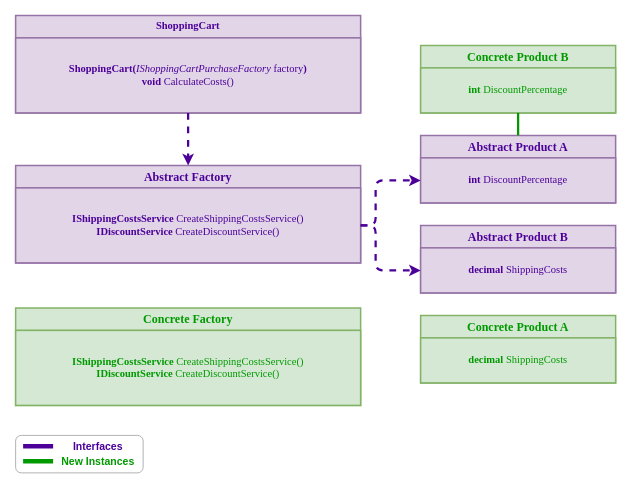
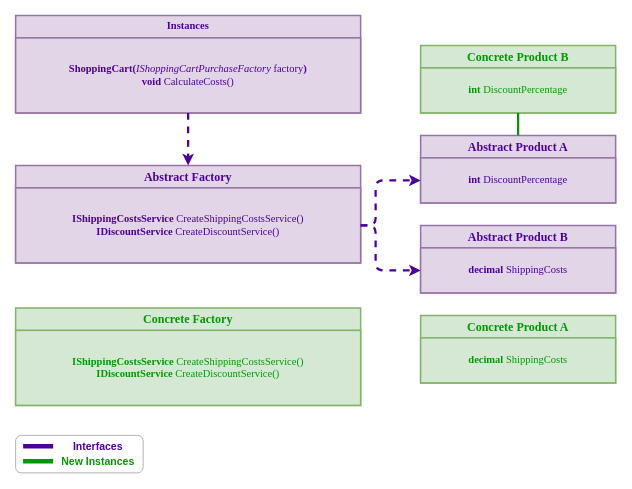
  <mxCell id="0" />
  <mxCell id="1" parent="0" />
  <mxCell id="2" value="" style="rounded=1;whiteSpace=wrap;html=1;strokeColor=#999999;" parent="1" vertex="1"><mxGeometry x="20" y="580" width="170" height="50" as="geometry" /></mxCell>
- <mxCell id="3" value="&lt;font color=&quot;#4c0099&quot; face=&quot;Verdana&quot; style=&quot;font-size: 14px;&quot;&gt;&lt;b&gt;ShoppingCart&lt;/b&gt;&lt;/font&gt;" style="swimlane;fontStyle=0;childLayout=stackLayout;horizontal=1;startSize=30;horizontalStack=0;resizeParent=1;resizeParentMax=0;resizeLast=0;collapsible=1;marginBottom=0;whiteSpace=wrap;html=1;fillColor=#e1d5e7;strokeColor=#9673a6;strokeWidth=2;" parent="1" vertex="1"><mxGeometry x="20" y="20" width="460" height="130" as="geometry" /></mxCell>
+ <mxCell id="3" value="&lt;font color=&quot;#4c0099&quot; face=&quot;Verdana&quot; style=&quot;font-size: 14px;&quot;&gt;&lt;b&gt;Instances&lt;/b&gt;&lt;/font&gt;" style="swimlane;fontStyle=0;childLayout=stackLayout;horizontal=1;startSize=30;horizontalStack=0;resizeParent=1;resizeParentMax=0;resizeLast=0;collapsible=1;marginBottom=0;whiteSpace=wrap;html=1;fillColor=#e1d5e7;strokeColor=#9673a6;strokeWidth=2;" parent="1" vertex="1"><mxGeometry x="20" y="20" width="460" height="130" as="geometry" /></mxCell>
  <mxCell id="4" value="&lt;font face=&quot;Verdana&quot; color=&quot;#4c0099&quot;&gt;&lt;span style=&quot;font-size: 14px;&quot;&gt;&lt;b&gt;ShoppingCart(&lt;/b&gt;&lt;i&gt;IShoppingCartPurchaseFactory&lt;/i&gt; factory&lt;b&gt;)&lt;br&gt;void &lt;/b&gt;CalculateCosts()&lt;br&gt;&lt;/span&gt;&lt;/font&gt;" style="text;strokeColor=#9673a6;fillColor=#e1d5e7;align=center;verticalAlign=middle;spacingLeft=4;spacingRight=4;overflow=hidden;points=[[0,0.5],[1,0.5]];portConstraint=eastwest;rotatable=0;whiteSpace=wrap;html=1;strokeWidth=2;" parent="3" vertex="1"><mxGeometry y="30" width="460" height="100" as="geometry" /></mxCell>
  <mxCell id="5" value="&lt;font size=&quot;1&quot; face=&quot;Verdana&quot; color=&quot;#4c0099&quot;&gt;&lt;b style=&quot;font-size: 16px;&quot;&gt;Abstract Factory&lt;/b&gt;&lt;/font&gt;" style="swimlane;fontStyle=0;childLayout=stackLayout;horizontal=1;startSize=30;horizontalStack=0;resizeParent=1;resizeParentMax=0;resizeLast=0;collapsible=1;marginBottom=0;whiteSpace=wrap;html=1;fillColor=#e1d5e7;strokeColor=#9673a6;strokeWidth=2;" parent="1" vertex="1"><mxGeometry x="20" y="220" width="460" height="130" as="geometry" /></mxCell>
  <mxCell id="6" value="&lt;font face=&quot;Verdana&quot; color=&quot;#4c0099&quot;&gt;&lt;span style=&quot;font-size: 14px;&quot;&gt;&lt;b&gt;IShippingCostsService &lt;/b&gt;CreateShippingCostsService()&lt;b&gt;&lt;br&gt;IDiscountService&amp;nbsp;&lt;/b&gt;CreateDiscountService()&lt;br&gt;&lt;/span&gt;&lt;/font&gt;" style="text;strokeColor=#9673a6;fillColor=#e1d5e7;align=center;verticalAlign=middle;spacingLeft=4;spacingRight=4;overflow=hidden;points=[[0,0.5],[1,0.5]];portConstraint=eastwest;rotatable=0;whiteSpace=wrap;html=1;strokeWidth=2;" parent="5" vertex="1"><mxGeometry y="30" width="460" height="100" as="geometry" /></mxCell>
  <mxCell id="7" value="" style="endArrow=classic;html=1;rounded=1;entryX=0.5;entryY=0;entryDx=0;entryDy=0;exitX=0.5;exitY=1;exitDx=0;exitDy=0;strokeWidth=3;curved=0;strokeColor=#4C0099;dashed=1;" parent="1" source="3" target="5" edge="1"><mxGeometry width="50" height="50" relative="1" as="geometry"><mxPoint x="310" y="380" as="sourcePoint" /><mxPoint x="360" y="330" as="targetPoint" /></mxGeometry></mxCell>
  <mxCell id="8" value="&lt;font size=&quot;1&quot; color=&quot;#009900&quot; face=&quot;Verdana&quot;&gt;&lt;b style=&quot;font-size: 16px;&quot;&gt;Concrete Factory&lt;/b&gt;&lt;/font&gt;" style="swimlane;fontStyle=0;childLayout=stackLayout;horizontal=1;startSize=30;horizontalStack=0;resizeParent=1;resizeParentMax=0;resizeLast=0;collapsible=1;marginBottom=0;whiteSpace=wrap;html=1;fillColor=#D5E8D4;strokeColor=#82B366;strokeWidth=2;" parent="1" vertex="1"><mxGeometry x="20" y="410" width="460" height="130" as="geometry" /></mxCell>
  <mxCell id="9" value="&lt;font face=&quot;Verdana&quot;&gt;&lt;span style=&quot;font-size: 14px;&quot;&gt;&lt;font color=&quot;#009900&quot;&gt;&lt;b style=&quot;&quot;&gt;IShippingCostsService &lt;/b&gt;CreateShippingCostsService()&lt;b style=&quot;&quot;&gt;&lt;br&gt;IDiscountService&amp;nbsp;&lt;/b&gt;CreateDiscountService()&lt;/font&gt;&lt;br&gt;&lt;/span&gt;&lt;/font&gt;" style="text;strokeColor=#82B366;fillColor=#D5E8D4;align=center;verticalAlign=middle;spacingLeft=4;spacingRight=4;overflow=hidden;points=[[0,0.5],[1,0.5]];portConstraint=eastwest;rotatable=0;whiteSpace=wrap;html=1;strokeWidth=2;" parent="8" vertex="1"><mxGeometry y="30" width="460" height="100" as="geometry" /></mxCell>
  <mxCell id="10" value="&lt;font size=&quot;1&quot; face=&quot;Verdana&quot; color=&quot;#4c0099&quot;&gt;&lt;b style=&quot;font-size: 16px;&quot;&gt;Abstract Product B&lt;/b&gt;&lt;/font&gt;" style="swimlane;fontStyle=0;childLayout=stackLayout;horizontal=1;startSize=30;horizontalStack=0;resizeParent=1;resizeParentMax=0;resizeLast=0;collapsible=1;marginBottom=0;whiteSpace=wrap;html=1;fillColor=#E1D5E7;strokeColor=#9673A6;strokeWidth=2;" parent="1" vertex="1"><mxGeometry x="560" y="300" width="260" height="90" as="geometry" /></mxCell>
  <mxCell id="11" value="&lt;font color=&quot;#4c0099&quot; style=&quot;font-size: 14px;&quot; face=&quot;Verdana&quot;&gt;&lt;b style=&quot;&quot;&gt;decimal &lt;/b&gt;ShippingCosts&lt;/font&gt;" style="text;strokeColor=#9673A6;fillColor=#E1D5E7;align=center;verticalAlign=middle;spacingLeft=4;spacingRight=4;overflow=hidden;points=[[0,0.5],[1,0.5]];portConstraint=eastwest;rotatable=0;whiteSpace=wrap;html=1;strokeWidth=2;" parent="10" vertex="1"><mxGeometry y="30" width="260" height="60" as="geometry" /></mxCell>
  <mxCell id="12" value="&lt;font size=&quot;1&quot; face=&quot;Verdana&quot; color=&quot;#4c0099&quot;&gt;&lt;b style=&quot;font-size: 16px;&quot;&gt;Abstract Product A&lt;/b&gt;&lt;/font&gt;" style="swimlane;fontStyle=0;childLayout=stackLayout;horizontal=1;startSize=30;horizontalStack=0;resizeParent=1;resizeParentMax=0;resizeLast=0;collapsible=1;marginBottom=0;whiteSpace=wrap;html=1;fillColor=#E1D5E7;strokeColor=#9673A6;strokeWidth=2;" parent="1" vertex="1"><mxGeometry x="560" y="180" width="260" height="90" as="geometry" /></mxCell>
  <mxCell id="13" value="&lt;font color=&quot;#4c0099&quot; style=&quot;font-size: 14px;&quot; face=&quot;Verdana&quot;&gt;&lt;b style=&quot;&quot;&gt;int &lt;/b&gt;DiscountPercentage&lt;/font&gt;" style="text;strokeColor=#9673A6;fillColor=#E1D5E7;align=center;verticalAlign=middle;spacingLeft=4;spacingRight=4;overflow=hidden;points=[[0,0.5],[1,0.5]];portConstraint=eastwest;rotatable=0;whiteSpace=wrap;html=1;strokeWidth=2;" parent="12" vertex="1"><mxGeometry y="30" width="260" height="60" as="geometry" /></mxCell>
  <mxCell id="14" value="&lt;font size=&quot;1&quot; color=&quot;#009900&quot; face=&quot;Verdana&quot; style=&quot;&quot;&gt;&lt;b style=&quot;font-size: 16px;&quot;&gt;Concrete Product B&lt;/b&gt;&lt;/font&gt;" style="swimlane;fontStyle=0;childLayout=stackLayout;horizontal=1;startSize=30;horizontalStack=0;resizeParent=1;resizeParentMax=0;resizeLast=0;collapsible=1;marginBottom=0;whiteSpace=wrap;html=1;fillColor=#d5e8d4;strokeColor=#82b366;strokeWidth=2;" parent="1" vertex="1"><mxGeometry x="560" y="60" width="260" height="90" as="geometry" /></mxCell>
  <mxCell id="15" value="&lt;font color=&quot;#009900&quot; style=&quot;font-size: 14px;&quot; face=&quot;Verdana&quot;&gt;&lt;b style=&quot;&quot;&gt;int &lt;/b&gt;DiscountPercentage&lt;/font&gt;" style="text;strokeColor=#82b366;fillColor=#d5e8d4;align=center;verticalAlign=middle;spacingLeft=4;spacingRight=4;overflow=hidden;points=[[0,0.5],[1,0.5]];portConstraint=eastwest;rotatable=0;whiteSpace=wrap;html=1;strokeWidth=2;" parent="14" vertex="1"><mxGeometry y="30" width="260" height="60" as="geometry" /></mxCell>
  <mxCell id="16" value="&lt;font size=&quot;1&quot; color=&quot;#009900&quot; face=&quot;Verdana&quot; style=&quot;&quot;&gt;&lt;b style=&quot;font-size: 16px;&quot;&gt;Concrete Product A&lt;/b&gt;&lt;/font&gt;" style="swimlane;fontStyle=0;childLayout=stackLayout;horizontal=1;startSize=30;horizontalStack=0;resizeParent=1;resizeParentMax=0;resizeLast=0;collapsible=1;marginBottom=0;whiteSpace=wrap;html=1;fillColor=#d5e8d4;strokeColor=#82b366;strokeWidth=2;" parent="1" vertex="1"><mxGeometry x="560" y="420" width="260" height="90" as="geometry" /></mxCell>
  <mxCell id="17" value="&lt;font color=&quot;#009900&quot; style=&quot;font-size: 14px;&quot; face=&quot;Verdana&quot;&gt;&lt;b style=&quot;&quot;&gt;decimal &lt;/b&gt;ShippingCosts&lt;/font&gt;" style="text;strokeColor=#82b366;fillColor=#d5e8d4;align=center;verticalAlign=middle;spacingLeft=4;spacingRight=4;overflow=hidden;points=[[0,0.5],[1,0.5]];portConstraint=eastwest;rotatable=0;whiteSpace=wrap;html=1;strokeWidth=2;" parent="16" vertex="1"><mxGeometry y="30" width="260" height="60" as="geometry" /></mxCell>
  <mxCell id="18" value="" style="endArrow=classic;html=1;rounded=1;exitX=1;exitY=0.5;exitDx=0;exitDy=0;entryX=0;entryY=0.5;entryDx=0;entryDy=0;curved=0;strokeColor=#4C0099;strokeWidth=3;dashed=1;" parent="1" source="6" target="13" edge="1"><mxGeometry width="50" height="50" relative="1" as="geometry"><mxPoint x="290" y="400" as="sourcePoint" /><mxPoint x="340" y="350" as="targetPoint" /><Array as="points"><mxPoint x="500" y="300" /><mxPoint x="500" y="240" /></Array></mxGeometry></mxCell>
  <mxCell id="19" value="" style="endArrow=classic;html=1;rounded=1;exitX=1;exitY=0.5;exitDx=0;exitDy=0;entryX=0;entryY=0.5;entryDx=0;entryDy=0;strokeWidth=3;strokeColor=#4C0099;curved=0;dashed=1;" parent="1" source="6" target="11" edge="1"><mxGeometry width="50" height="50" relative="1" as="geometry"><mxPoint x="290" y="400" as="sourcePoint" /><mxPoint x="340" y="350" as="targetPoint" /><Array as="points"><mxPoint x="500" y="300" /><mxPoint x="500" y="360" /></Array></mxGeometry></mxCell>
  <mxCell id="20" value="" style="endArrow=none;html=1;rounded=1;entryX=0.5;entryY=0;entryDx=0;entryDy=0;curved=0;strokeWidth=3;strokeColor=#009900;" parent="1" source="15" target="12" edge="1"><mxGeometry width="50" height="50" relative="1" as="geometry"><mxPoint x="790" y="110" as="sourcePoint" /><mxPoint x="790" y="170" as="targetPoint" /></mxGeometry></mxCell>
  <mxCell id="21" value="" style="endArrow=none;html=1;rounded=0;strokeWidth=6;strokeColor=#4C0099;" parent="1" edge="1"><mxGeometry width="50" height="50" relative="1" as="geometry"><mxPoint x="30" y="594.5" as="sourcePoint" /><mxPoint x="70" y="594.5" as="targetPoint" /></mxGeometry></mxCell>
  <mxCell id="22" value="&lt;font color=&quot;#4c0099&quot; style=&quot;font-size: 14px;&quot;&gt;&lt;b&gt;Interfaces&lt;/b&gt;&lt;/font&gt;" style="text;html=1;align=center;verticalAlign=middle;whiteSpace=wrap;rounded=0;" parent="1" vertex="1"><mxGeometry x="80" y="580" width="100" height="30" as="geometry" /></mxCell>
  <mxCell id="23" value="" style="endArrow=none;html=1;rounded=0;strokeWidth=6;strokeColor=#009900;" parent="1" edge="1"><mxGeometry width="50" height="50" relative="1" as="geometry"><mxPoint x="30" y="614.5" as="sourcePoint" /><mxPoint x="70" y="614.5" as="targetPoint" /></mxGeometry></mxCell>
  <mxCell id="24" value="&lt;font color=&quot;#009900&quot; style=&quot;font-size: 14px;&quot;&gt;&lt;b&gt;New Instances&lt;/b&gt;&lt;/font&gt;" style="text;html=1;align=center;verticalAlign=middle;whiteSpace=wrap;rounded=0;" parent="1" vertex="1"><mxGeometry x="80" y="600" width="100" height="30" as="geometry" /></mxCell>
